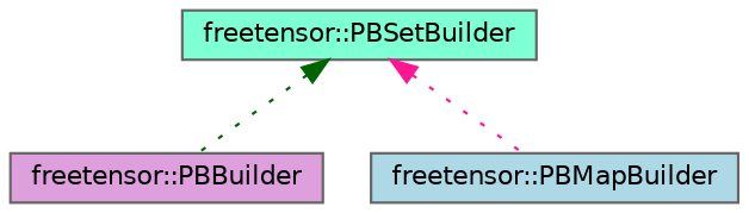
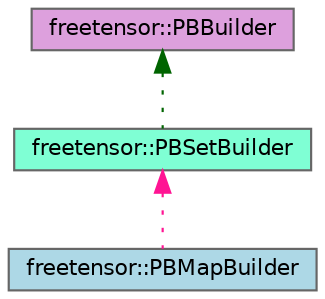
  digraph {
    rankdir=TB
    node [color=grey40 fontname=Helvetica fontsize=10 shape=box style=filled]
    edge [dir=back fontname=Helvetica fontsize=10 labelfontname=Helvetica labelfontsize=10 style=dotted]
    n1 [fillcolor=plum height=0.2 label="freetensor::PBBuilder" width=0.4]
    n2 [fillcolor=aquamarine height=0.2 label="freetensor::PBSetBuilder" width=0.4]
    n3 [fillcolor=lightblue height=0.2 label="freetensor::PBMapBuilder" width=0.4]
-   n2 -> n1 [color=darkgreen]
+   n1 -> n2 [color=darkgreen]
    n2 -> n3 [color=deeppink]
  }
